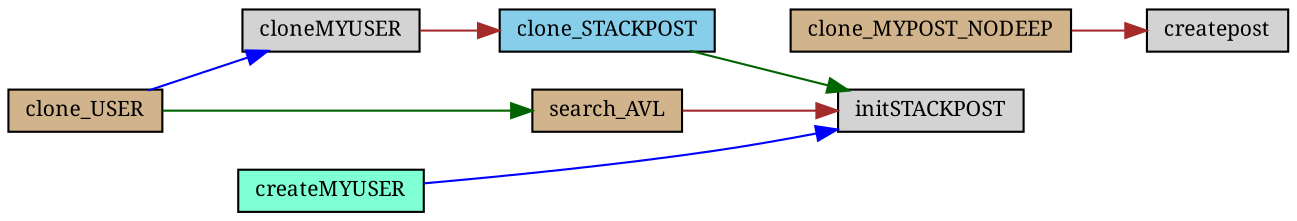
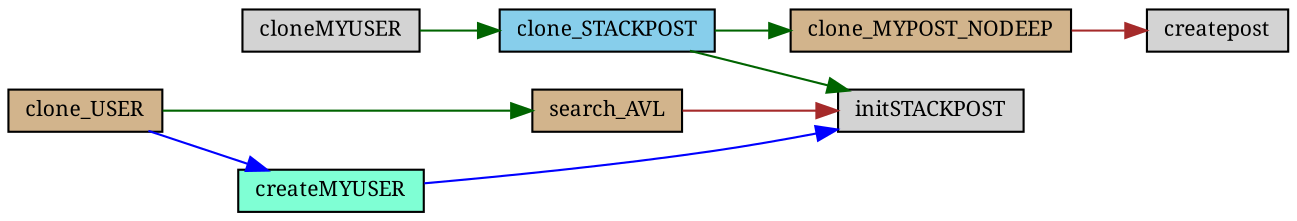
  digraph {
    fontname="Noto Serif"
    rankdir=LR
    node [color=black fillcolor=tan fontname="Noto Serif" fontsize=10 shape=record style=filled]
    edge [color=darkgreen fontname="Noto Serif" fontsize=10 labelfontname=FreeSans labelfontsize=10 style=solid]
    n1 [fontcolor=black height=0.2 label=clone_USER width=0.4]
    n2 [fillcolor=lightgrey height=0.2 label=cloneMYUSER width=0.4]
    n3 [height=0.2 label=search_AVL width=0.4]
    n4 [fillcolor=skyblue height=0.2 label=clone_STACKPOST width=0.4]
    n5 [fillcolor=lightgrey height=0.2 label=initSTACKPOST width=0.4]
    n6 [height=0.2 label=clone_MYPOST_NODEEP width=0.4]
    n7 [fillcolor=aquamarine height=0.2 label=createMYUSER width=0.4]
    n8 [fillcolor=lightgrey height=0.2 label=createpost width=0.4]
-   n1 -> n2 [color=blue]
+   n1 -> n7 [color=blue]
    n1 -> n3
-   n2 -> n4 [color=brown]
+   n2 -> n4
    n3 -> n5 [color=brown]
    n4 -> n5
+   n4 -> n6
    n6 -> n8 [color=brown]
    n7 -> n5 [color=blue]
  }
